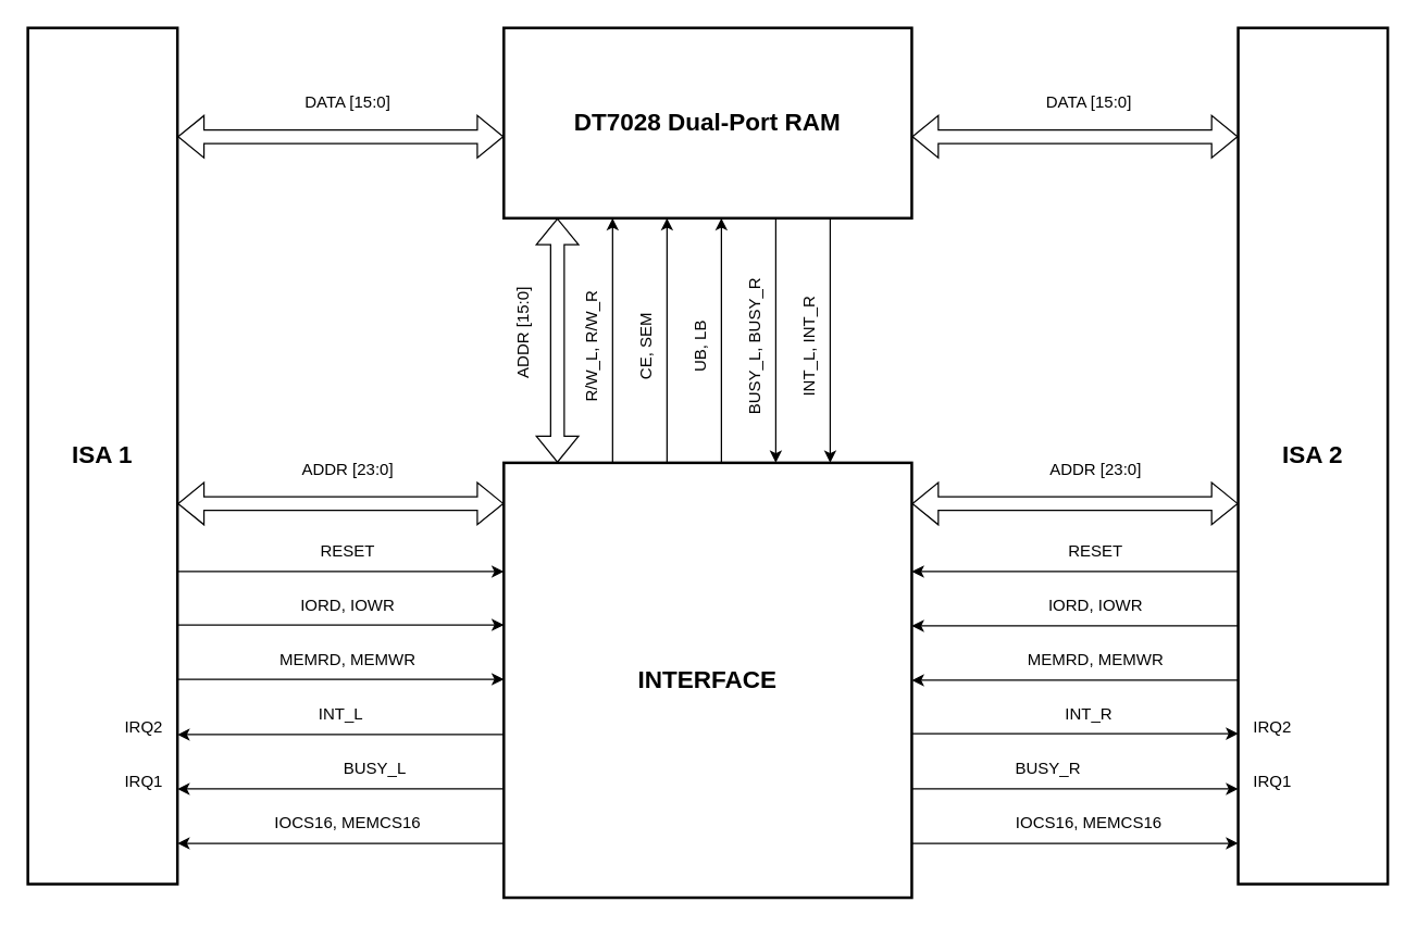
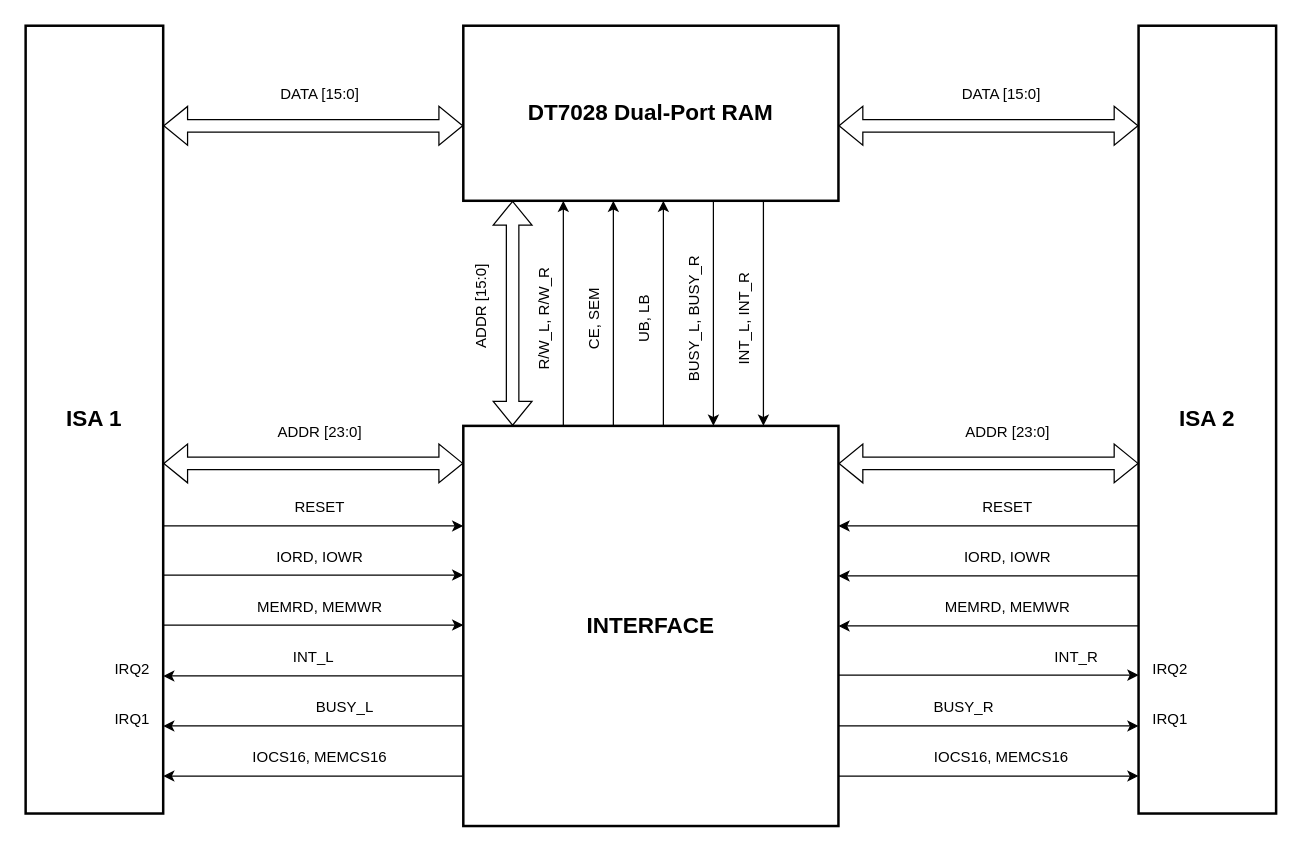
  <mxCell id="0" />
  <mxCell id="1" parent="0" />
  <mxCell id="2" value="&lt;font style=&quot;font-size: 18px;&quot;&gt;&lt;b&gt;ISA 1&lt;/b&gt;&lt;/font&gt;" style="rounded=0;whiteSpace=wrap;html=1;strokeWidth=2;" parent="1" vertex="1"><mxGeometry x="20" y="20" width="110" height="630" as="geometry" /></mxCell>
  <mxCell id="3" value="" style="shape=flexArrow;endArrow=classic;startArrow=classic;html=1;rounded=0;entryX=0;entryY=0.214;entryDx=0;entryDy=0;entryPerimeter=0;" parent="1" edge="1"><mxGeometry width="100" height="100" relative="1" as="geometry"><mxPoint x="130" y="100.04" as="sourcePoint" /><mxPoint x="370" y="100" as="targetPoint" /></mxGeometry></mxCell>
  <mxCell id="4" value="&lt;font style=&quot;&quot;&gt;&lt;span style=&quot;font-size: 18px;&quot;&gt;&lt;b&gt;DT7028&amp;nbsp;&lt;/b&gt;&lt;/span&gt;&lt;b style=&quot;font-size: 18px;&quot;&gt;Dual-Port RAM&lt;/b&gt;&lt;/font&gt;" style="rounded=0;whiteSpace=wrap;html=1;strokeWidth=2;" parent="1" vertex="1"><mxGeometry x="370" y="20" width="300" height="140" as="geometry" /></mxCell>
  <mxCell id="5" value="&lt;font style=&quot;font-size: 18px;&quot;&gt;&lt;b&gt;ISA 2&lt;/b&gt;&lt;/font&gt;" style="rounded=0;whiteSpace=wrap;html=1;strokeWidth=2;" parent="1" vertex="1"><mxGeometry x="910" y="20" width="110" height="630" as="geometry" /></mxCell>
  <mxCell id="6" value="&lt;font style=&quot;font-size: 18px;&quot;&gt;&lt;b&gt;INTERFACE&lt;/b&gt;&lt;/font&gt;" style="rounded=0;whiteSpace=wrap;html=1;strokeWidth=2;" parent="1" vertex="1"><mxGeometry x="370" y="340" width="300" height="320" as="geometry" /></mxCell>
  <mxCell id="7" value="DATA [15:0]" style="text;html=1;align=center;verticalAlign=middle;resizable=0;points=[];autosize=1;strokeColor=none;fillColor=none;" parent="1" vertex="1"><mxGeometry x="210" y="60" width="90" height="30" as="geometry" /></mxCell>
  <mxCell id="8" value="DATA [15:0]" style="text;html=1;align=center;verticalAlign=middle;resizable=0;points=[];autosize=1;strokeColor=none;fillColor=none;" parent="1" vertex="1"><mxGeometry x="755" y="60" width="90" height="30" as="geometry" /></mxCell>
  <mxCell id="9" value="ADDR [23:0]" style="text;html=1;align=center;verticalAlign=middle;resizable=0;points=[];autosize=1;strokeColor=none;fillColor=none;" parent="1" vertex="1"><mxGeometry x="760" y="330" width="90" height="30" as="geometry" /></mxCell>
  <mxCell id="10" value="ADDR [15:0]" style="text;html=1;align=center;verticalAlign=middle;resizable=0;points=[];autosize=1;strokeColor=none;fillColor=none;rotation=-90;" parent="1" vertex="1"><mxGeometry x="340" y="230" width="90" height="30" as="geometry" /></mxCell>
  <mxCell id="11" value="R/W_L, R/W_R" style="text;html=1;align=center;verticalAlign=middle;resizable=0;points=[];autosize=1;strokeColor=none;fillColor=none;rotation=-90;" parent="1" vertex="1"><mxGeometry x="380" y="240" width="110" height="30" as="geometry" /></mxCell>
  <mxCell id="12" value="CE, SEM" style="text;html=1;align=center;verticalAlign=middle;resizable=0;points=[];autosize=1;strokeColor=none;fillColor=none;rotation=-90;" parent="1" vertex="1"><mxGeometry x="440" y="240" width="70" height="30" as="geometry" /></mxCell>
  <mxCell id="13" value="BUSY_R" style="text;html=1;align=center;verticalAlign=middle;resizable=0;points=[];autosize=1;strokeColor=none;fillColor=none;" parent="1" vertex="1"><mxGeometry x="735" y="550" width="70" height="30" as="geometry" /></mxCell>
- <mxCell id="14" value="INT_R" style="text;html=1;align=center;verticalAlign=middle;resizable=0;points=[];autosize=1;strokeColor=none;fillColor=none;" parent="1" vertex="1"><mxGeometry x="770" y="510" width="60" height="30" as="geometry" /></mxCell>
+ <mxCell id="14" value="INT_R" style="text;html=1;align=center;verticalAlign=middle;resizable=0;points=[];autosize=1;strokeColor=none;fillColor=none;" parent="1" vertex="1"><mxGeometry x="830" y="510" width="60" height="30" as="geometry" /></mxCell>
  <mxCell id="15" value="IORD, IOWR" style="text;html=1;align=center;verticalAlign=middle;resizable=0;points=[];autosize=1;strokeColor=none;fillColor=none;" parent="1" vertex="1"><mxGeometry x="760" y="430" width="90" height="30" as="geometry" /></mxCell>
  <mxCell id="16" value="MEMRD, MEMWR" style="text;html=1;align=center;verticalAlign=middle;resizable=0;points=[];autosize=1;strokeColor=none;fillColor=none;" parent="1" vertex="1"><mxGeometry x="745" y="470" width="120" height="30" as="geometry" /></mxCell>
  <mxCell id="17" value="RESET" style="text;html=1;align=center;verticalAlign=middle;resizable=0;points=[];autosize=1;strokeColor=none;fillColor=none;" parent="1" vertex="1"><mxGeometry x="775" y="390" width="60" height="30" as="geometry" /></mxCell>
  <mxCell id="18" value="IRQ1" style="text;html=1;align=center;verticalAlign=middle;resizable=0;points=[];autosize=1;strokeColor=none;fillColor=none;" parent="1" vertex="1"><mxGeometry x="910" y="560" width="50" height="30" as="geometry" /></mxCell>
  <mxCell id="19" value="IRQ2" style="text;html=1;align=center;verticalAlign=middle;resizable=0;points=[];autosize=1;strokeColor=none;fillColor=none;" parent="1" vertex="1"><mxGeometry x="910" y="520" width="50" height="30" as="geometry" /></mxCell>
  <mxCell id="20" value="IRQ1" style="text;html=1;align=center;verticalAlign=middle;resizable=0;points=[];autosize=1;strokeColor=none;fillColor=none;" parent="1" vertex="1"><mxGeometry x="80" y="560" width="50" height="30" as="geometry" /></mxCell>
  <mxCell id="21" value="IRQ2" style="text;html=1;align=center;verticalAlign=middle;resizable=0;points=[];autosize=1;strokeColor=none;fillColor=none;" parent="1" vertex="1"><mxGeometry x="80" y="520" width="50" height="30" as="geometry" /></mxCell>
  <mxCell id="22" value="UB, LB" style="text;html=1;align=center;verticalAlign=middle;resizable=0;points=[];autosize=1;strokeColor=none;fillColor=none;rotation=-90;" parent="1" vertex="1"><mxGeometry x="485" y="240" width="60" height="30" as="geometry" /></mxCell>
  <mxCell id="23" value="BUSY_L, BUSY_R" style="text;html=1;align=center;verticalAlign=middle;resizable=0;points=[];autosize=1;strokeColor=none;fillColor=none;rotation=-90;" parent="1" vertex="1"><mxGeometry x="495" y="240" width="120" height="30" as="geometry" /></mxCell>
  <mxCell id="24" value="INT_L, INT_R" style="text;html=1;align=center;verticalAlign=middle;resizable=0;points=[];autosize=1;strokeColor=none;fillColor=none;rotation=-90;" parent="1" vertex="1"><mxGeometry x="545" y="240" width="100" height="30" as="geometry" /></mxCell>
  <mxCell id="25" value="" style="endArrow=none;html=1;rounded=0;startArrow=classic;startFill=1;endFill=0;" parent="1" edge="1"><mxGeometry width="50" height="50" relative="1" as="geometry"><mxPoint x="910" y="580" as="sourcePoint" /><mxPoint x="670" y="580" as="targetPoint" /></mxGeometry></mxCell>
  <mxCell id="26" value="" style="shape=flexArrow;endArrow=classic;startArrow=classic;html=1;rounded=0;entryX=0;entryY=0.214;entryDx=0;entryDy=0;entryPerimeter=0;" parent="1" edge="1"><mxGeometry width="100" height="100" relative="1" as="geometry"><mxPoint x="670" y="100" as="sourcePoint" /><mxPoint x="910" y="100" as="targetPoint" /></mxGeometry></mxCell>
  <mxCell id="27" value="ADDR [23:0]" style="text;html=1;align=center;verticalAlign=middle;resizable=0;points=[];autosize=1;strokeColor=none;fillColor=none;" parent="1" vertex="1"><mxGeometry x="210" y="330" width="90" height="30" as="geometry" /></mxCell>
  <mxCell id="28" value="BUSY_L" style="text;html=1;align=center;verticalAlign=middle;resizable=0;points=[];autosize=1;strokeColor=none;fillColor=none;" parent="1" vertex="1"><mxGeometry x="240" y="550" width="70" height="30" as="geometry" /></mxCell>
  <mxCell id="29" value="INT_L" style="text;html=1;align=center;verticalAlign=middle;resizable=0;points=[];autosize=1;strokeColor=none;fillColor=none;" parent="1" vertex="1"><mxGeometry x="220" y="510" width="60" height="30" as="geometry" /></mxCell>
  <mxCell id="30" value="IORD, IOWR" style="text;html=1;align=center;verticalAlign=middle;resizable=0;points=[];autosize=1;strokeColor=none;fillColor=none;" parent="1" vertex="1"><mxGeometry x="210" y="430" width="90" height="30" as="geometry" /></mxCell>
  <mxCell id="31" value="MEMRD, MEMWR" style="text;html=1;align=center;verticalAlign=middle;resizable=0;points=[];autosize=1;strokeColor=none;fillColor=none;" parent="1" vertex="1"><mxGeometry x="195" y="470" width="120" height="30" as="geometry" /></mxCell>
  <mxCell id="32" value="RESET" style="text;html=1;align=center;verticalAlign=middle;resizable=0;points=[];autosize=1;strokeColor=none;fillColor=none;" parent="1" vertex="1"><mxGeometry x="225" y="390" width="60" height="30" as="geometry" /></mxCell>
  <mxCell id="33" value="" style="shape=flexArrow;endArrow=classic;startArrow=classic;html=1;rounded=0;entryX=0;entryY=0.214;entryDx=0;entryDy=0;entryPerimeter=0;" parent="1" edge="1"><mxGeometry width="100" height="100" relative="1" as="geometry"><mxPoint x="130" y="370.04" as="sourcePoint" /><mxPoint x="370" y="370" as="targetPoint" /></mxGeometry></mxCell>
  <mxCell id="34" value="" style="shape=flexArrow;endArrow=classic;startArrow=classic;html=1;rounded=0;entryX=0;entryY=0.214;entryDx=0;entryDy=0;entryPerimeter=0;" parent="1" edge="1"><mxGeometry width="100" height="100" relative="1" as="geometry"><mxPoint x="670" y="370.04" as="sourcePoint" /><mxPoint x="910" y="370" as="targetPoint" /></mxGeometry></mxCell>
  <mxCell id="35" value="" style="endArrow=classic;html=1;rounded=0;entryX=0.33;entryY=1.013;entryDx=0;entryDy=0;entryPerimeter=0;endFill=1;startArrow=none;startFill=0;" parent="1" edge="1"><mxGeometry width="50" height="50" relative="1" as="geometry"><mxPoint x="530" y="340" as="sourcePoint" /><mxPoint x="530" y="160" as="targetPoint" /></mxGeometry></mxCell>
  <mxCell id="36" value="" style="endArrow=none;html=1;rounded=0;startArrow=classic;startFill=1;endFill=0;" parent="1" edge="1"><mxGeometry width="50" height="50" relative="1" as="geometry"><mxPoint x="910" y="539.31" as="sourcePoint" /><mxPoint x="670" y="539.31" as="targetPoint" /></mxGeometry></mxCell>
  <mxCell id="37" value="" style="endArrow=classic;html=1;rounded=0;startArrow=none;startFill=0;endFill=1;" parent="1" edge="1"><mxGeometry width="50" height="50" relative="1" as="geometry"><mxPoint x="910" y="500" as="sourcePoint" /><mxPoint x="670" y="500" as="targetPoint" /></mxGeometry></mxCell>
  <mxCell id="38" value="" style="endArrow=classic;html=1;rounded=0;startArrow=none;startFill=0;endFill=1;" parent="1" edge="1"><mxGeometry width="50" height="50" relative="1" as="geometry"><mxPoint x="910" y="460" as="sourcePoint" /><mxPoint x="670" y="460" as="targetPoint" /></mxGeometry></mxCell>
  <mxCell id="39" value="" style="endArrow=classic;html=1;rounded=0;startArrow=none;startFill=0;endFill=1;" parent="1" edge="1"><mxGeometry width="50" height="50" relative="1" as="geometry"><mxPoint x="910" y="420" as="sourcePoint" /><mxPoint x="670" y="420" as="targetPoint" /></mxGeometry></mxCell>
  <mxCell id="40" value="" style="endArrow=classic;html=1;rounded=0;startArrow=none;startFill=0;endFill=1;" parent="1" edge="1"><mxGeometry width="50" height="50" relative="1" as="geometry"><mxPoint x="370" y="580" as="sourcePoint" /><mxPoint x="130" y="580" as="targetPoint" /></mxGeometry></mxCell>
  <mxCell id="41" value="" style="endArrow=classic;html=1;rounded=0;startArrow=none;startFill=0;endFill=1;" parent="1" edge="1"><mxGeometry width="50" height="50" relative="1" as="geometry"><mxPoint x="370" y="540" as="sourcePoint" /><mxPoint x="130" y="540" as="targetPoint" /></mxGeometry></mxCell>
  <mxCell id="42" value="" style="endArrow=none;html=1;rounded=0;startArrow=classic;startFill=1;endFill=0;" parent="1" edge="1"><mxGeometry width="50" height="50" relative="1" as="geometry"><mxPoint x="370" y="499.31" as="sourcePoint" /><mxPoint x="130" y="499.31" as="targetPoint" /></mxGeometry></mxCell>
  <mxCell id="43" value="" style="endArrow=none;html=1;rounded=0;startArrow=classic;startFill=1;endFill=0;" parent="1" edge="1"><mxGeometry width="50" height="50" relative="1" as="geometry"><mxPoint x="370" y="459.31" as="sourcePoint" /><mxPoint x="130" y="459.31" as="targetPoint" /></mxGeometry></mxCell>
  <mxCell id="44" value="" style="endArrow=none;html=1;rounded=0;startArrow=classic;startFill=1;endFill=0;" parent="1" edge="1"><mxGeometry width="50" height="50" relative="1" as="geometry"><mxPoint x="370" y="420" as="sourcePoint" /><mxPoint x="130" y="420" as="targetPoint" /></mxGeometry></mxCell>
  <mxCell id="45" value="" style="endArrow=none;html=1;rounded=0;entryX=0.33;entryY=1.013;entryDx=0;entryDy=0;entryPerimeter=0;endFill=0;startArrow=classic;startFill=1;" parent="1" edge="1"><mxGeometry width="50" height="50" relative="1" as="geometry"><mxPoint x="570" y="340" as="sourcePoint" /><mxPoint x="570" y="160" as="targetPoint" /></mxGeometry></mxCell>
  <mxCell id="46" value="" style="endArrow=none;html=1;rounded=0;entryX=0.33;entryY=1.013;entryDx=0;entryDy=0;entryPerimeter=0;endFill=0;startArrow=classic;startFill=1;" parent="1" edge="1"><mxGeometry width="50" height="50" relative="1" as="geometry"><mxPoint x="610" y="340" as="sourcePoint" /><mxPoint x="610" y="160" as="targetPoint" /></mxGeometry></mxCell>
  <mxCell id="47" value="" style="endArrow=classic;html=1;rounded=0;entryX=0.33;entryY=1.013;entryDx=0;entryDy=0;entryPerimeter=0;endFill=1;startArrow=none;startFill=0;" parent="1" edge="1"><mxGeometry width="50" height="50" relative="1" as="geometry"><mxPoint x="490" y="340" as="sourcePoint" /><mxPoint x="490" y="160" as="targetPoint" /></mxGeometry></mxCell>
  <mxCell id="48" value="" style="endArrow=classic;html=1;rounded=0;entryX=0.33;entryY=1.013;entryDx=0;entryDy=0;entryPerimeter=0;endFill=1;startArrow=none;startFill=0;" parent="1" edge="1"><mxGeometry width="50" height="50" relative="1" as="geometry"><mxPoint x="450" y="340" as="sourcePoint" /><mxPoint x="450" y="160" as="targetPoint" /></mxGeometry></mxCell>
  <mxCell id="49" value="" style="shape=flexArrow;endArrow=classic;startArrow=classic;html=1;rounded=0;" parent="1" edge="1"><mxGeometry width="100" height="100" relative="1" as="geometry"><mxPoint x="409.43" y="340" as="sourcePoint" /><mxPoint x="409.43" y="160" as="targetPoint" /></mxGeometry></mxCell>
  <mxCell id="50" value="" style="endArrow=classic;html=1;rounded=0;startArrow=none;startFill=0;endFill=1;" parent="1" edge="1"><mxGeometry width="50" height="50" relative="1" as="geometry"><mxPoint x="370" y="620" as="sourcePoint" /><mxPoint x="130" y="620" as="targetPoint" /></mxGeometry></mxCell>
  <mxCell id="51" value="IOCS16, MEMCS16" style="text;html=1;align=center;verticalAlign=middle;resizable=0;points=[];autosize=1;strokeColor=none;fillColor=none;" parent="1" vertex="1"><mxGeometry x="190" y="590" width="130" height="30" as="geometry" /></mxCell>
  <mxCell id="52" value="" style="endArrow=none;html=1;rounded=0;startArrow=classic;startFill=1;endFill=0;" parent="1" edge="1"><mxGeometry width="50" height="50" relative="1" as="geometry"><mxPoint x="910" y="620" as="sourcePoint" /><mxPoint x="670" y="620" as="targetPoint" /></mxGeometry></mxCell>
  <mxCell id="53" value="IOCS16, MEMCS16" style="text;html=1;align=center;verticalAlign=middle;resizable=0;points=[];autosize=1;strokeColor=none;fillColor=none;" parent="1" vertex="1"><mxGeometry x="735" y="590" width="130" height="30" as="geometry" /></mxCell>
